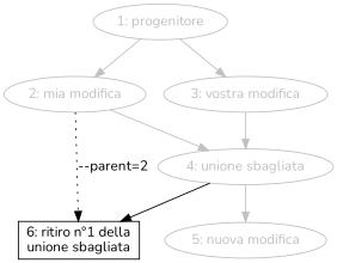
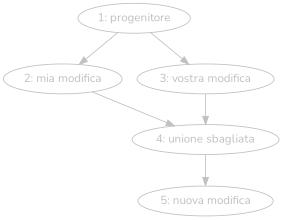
  digraph {
    fontname=Nunito
    node [color=grey fontcolor=grey fontname=Nunito]
    edge [color=grey fontname=Nunito]
    n1 [label="1: progenitore"]
    n2 [label="2: mia modifica"]
    n3 [label="3: vostra modifica"]
    n4 [label="4: unione sbagliata"]
-   n5 [label="6: ritiro n°1 della\nunione sbagliata" shape=box color="" fontcolor=""]
    n6 [label="5: nuova modifica"]
    n1 -> n2
    n1 -> n3
    n2 -> n4
-   n2 -> n5 [label="--parent=2" style=dotted color=""]
    n3 -> n4
-   n4 -> n5 [color=""]
    n4 -> n6
  }
